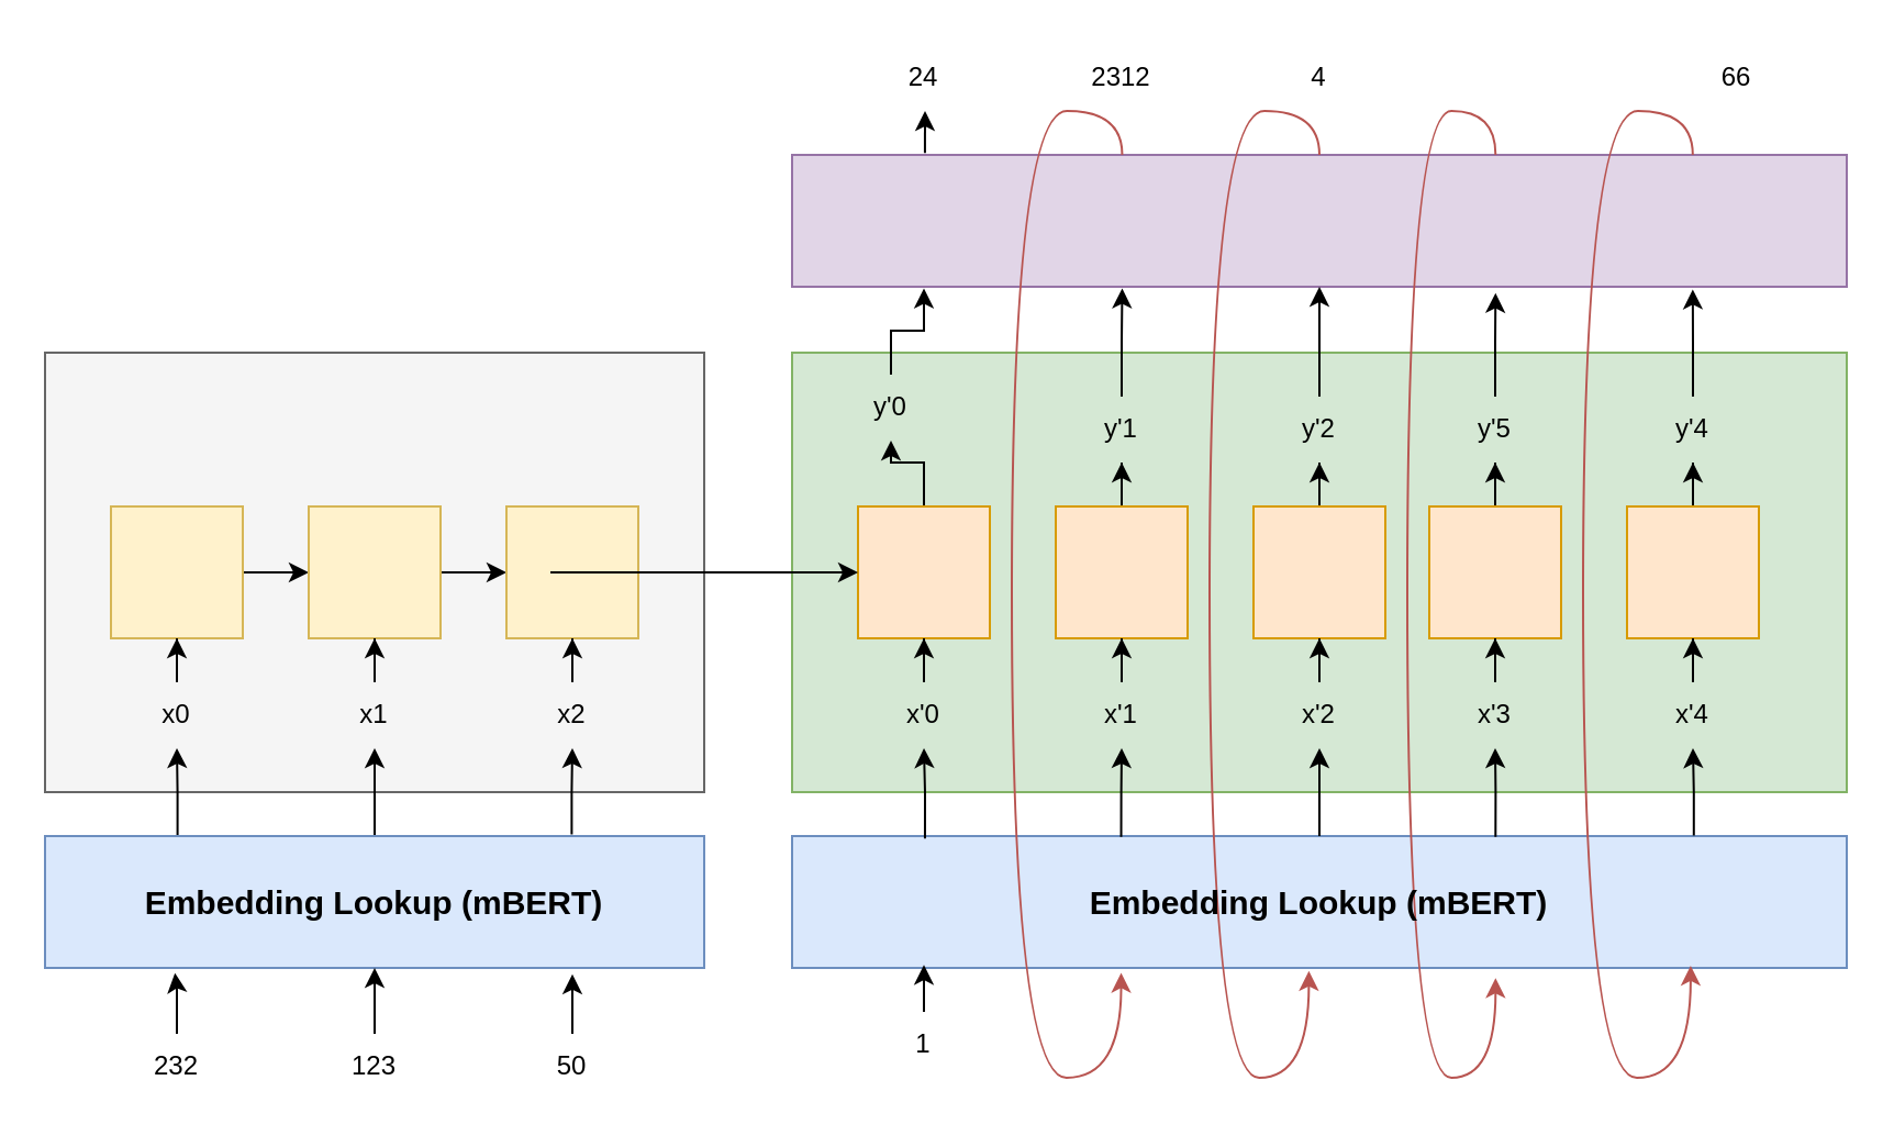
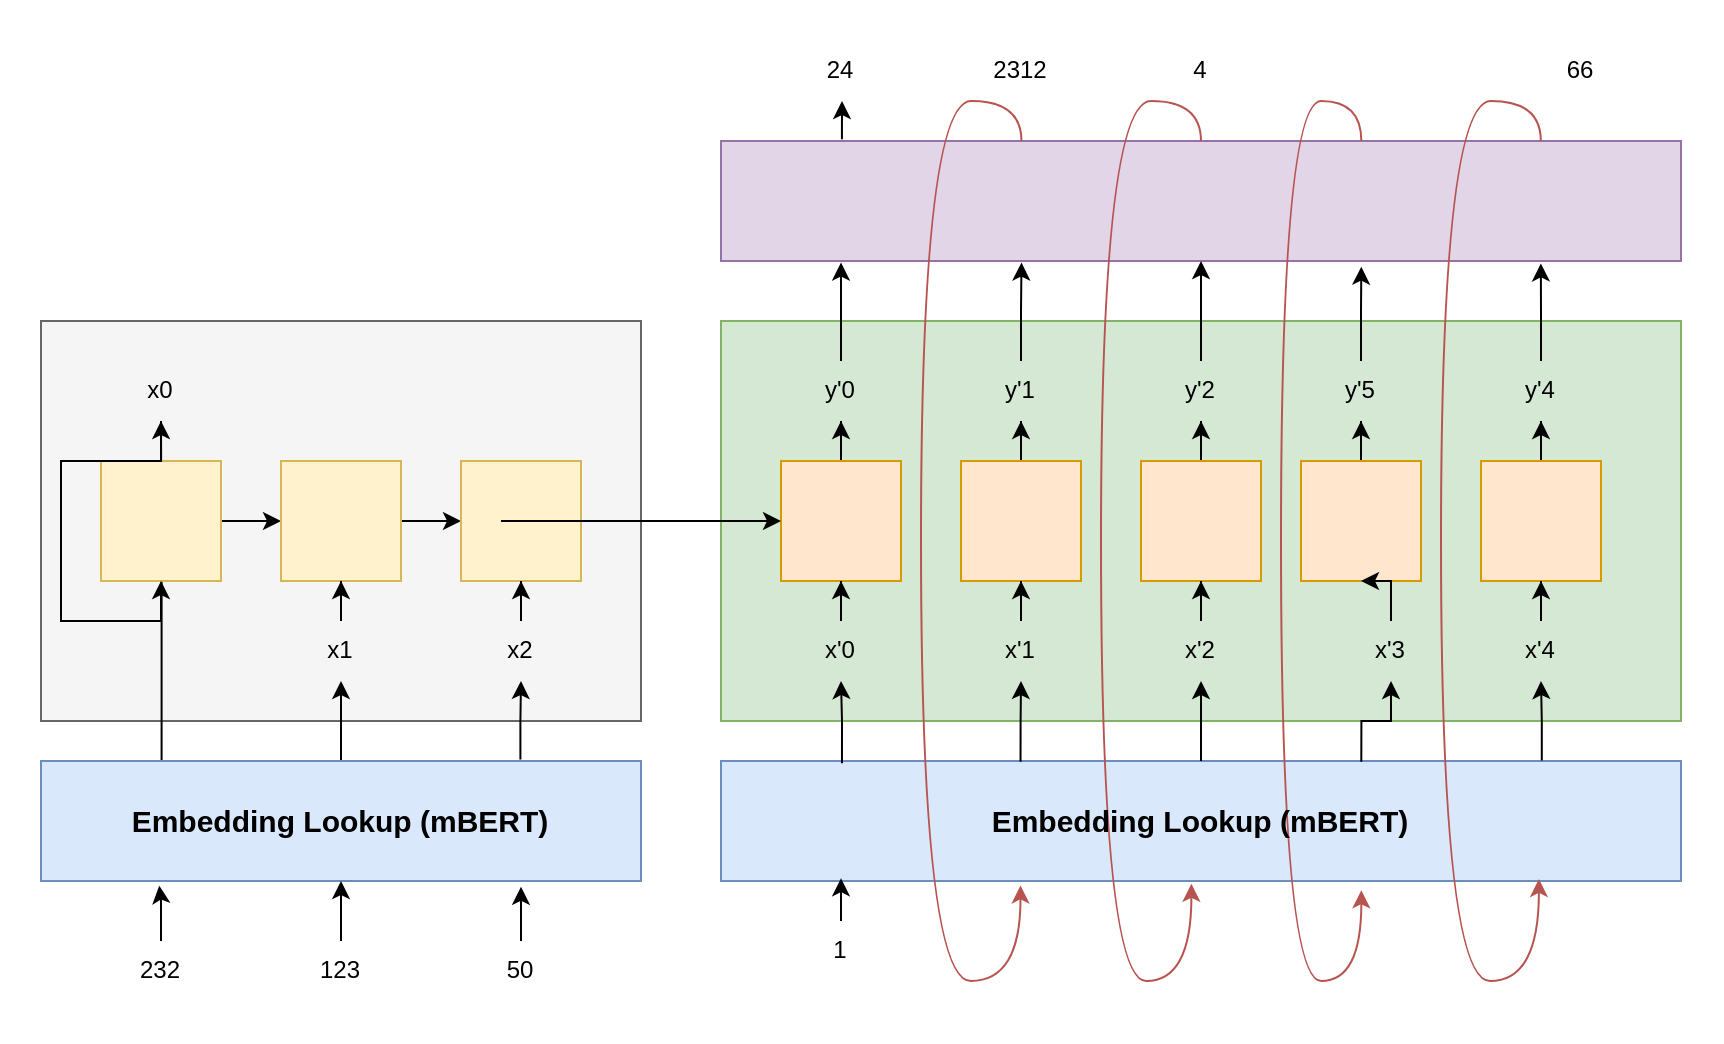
  <mxCell id="0" />
  <mxCell id="1" parent="0" />
  <mxCell id="2" value="" style="whiteSpace=wrap;html=1;fillColor=#f5f5f5;strokeColor=#666666;fontColor=#333333;" vertex="1" parent="1"><mxGeometry x="20" y="160" width="300" height="200" as="geometry" /></mxCell>
  <mxCell id="3" style="edgeStyle=orthogonalEdgeStyle;rounded=0;orthogonalLoop=1;jettySize=auto;html=1;exitX=0.201;exitY=0.036;exitDx=0;exitDy=0;exitPerimeter=0;" edge="1" parent="1" source="11" target="52"><mxGeometry relative="1" as="geometry" /></mxCell>
  <mxCell id="4" style="edgeStyle=orthogonalEdgeStyle;rounded=0;orthogonalLoop=1;jettySize=auto;html=1;exitX=0.5;exitY=0;exitDx=0;exitDy=0;" edge="1" parent="1" source="11" target="54"><mxGeometry relative="1" as="geometry" /></mxCell>
  <mxCell id="5" style="edgeStyle=orthogonalEdgeStyle;rounded=0;orthogonalLoop=1;jettySize=auto;html=1;exitX=0.799;exitY=-0.012;exitDx=0;exitDy=0;exitPerimeter=0;" edge="1" parent="1" source="11" target="56"><mxGeometry relative="1" as="geometry" /></mxCell>
  <mxCell id="6" style="edgeStyle=orthogonalEdgeStyle;rounded=0;orthogonalLoop=1;jettySize=auto;html=1;" edge="1" parent="1" source="7" target="9"><mxGeometry relative="1" as="geometry" /></mxCell>
  <mxCell id="7" value="" style="whiteSpace=wrap;html=1;fillColor=#fff2cc;strokeColor=#d6b656;" vertex="1" parent="1"><mxGeometry x="50" y="230" width="60" height="60" as="geometry" /></mxCell>
  <mxCell id="8" style="edgeStyle=orthogonalEdgeStyle;rounded=0;orthogonalLoop=1;jettySize=auto;html=1;entryX=0;entryY=0.5;entryDx=0;entryDy=0;" edge="1" parent="1" source="9" target="10"><mxGeometry relative="1" as="geometry" /></mxCell>
  <mxCell id="9" value="" style="whiteSpace=wrap;html=1;fillColor=#fff2cc;strokeColor=#d6b656;" vertex="1" parent="1"><mxGeometry x="140" y="230" width="60" height="60" as="geometry" /></mxCell>
  <mxCell id="10" value="" style="whiteSpace=wrap;html=1;fillColor=#fff2cc;strokeColor=#d6b656;" vertex="1" parent="1"><mxGeometry x="230" y="230" width="60" height="60" as="geometry" /></mxCell>
  <mxCell id="11" value="" style="rounded=0;whiteSpace=wrap;html=1;fillColor=#dae8fc;strokeColor=#6c8ebf;" vertex="1" parent="1"><mxGeometry x="20" y="380" width="300" height="60" as="geometry" /></mxCell>
  <mxCell id="12" value="" style="whiteSpace=wrap;html=1;fillColor=#d5e8d4;strokeColor=#82b366;" vertex="1" parent="1"><mxGeometry x="360" y="160" width="480" height="200" as="geometry" /></mxCell>
  <mxCell id="13" style="edgeStyle=orthogonalEdgeStyle;rounded=0;orthogonalLoop=1;jettySize=auto;html=1;" edge="1" parent="1" source="14" target="26"><mxGeometry relative="1" as="geometry" /></mxCell>
  <mxCell id="14" value="" style="whiteSpace=wrap;html=1;fillColor=#ffe6cc;strokeColor=#d79b00;" vertex="1" parent="1"><mxGeometry x="390" y="230" width="60" height="60" as="geometry" /></mxCell>
  <mxCell id="15" style="edgeStyle=orthogonalEdgeStyle;rounded=0;orthogonalLoop=1;jettySize=auto;html=1;entryX=0.5;entryY=1;entryDx=0;entryDy=0;" edge="1" parent="1" source="16" target="28"><mxGeometry relative="1" as="geometry" /></mxCell>
  <mxCell id="16" value="" style="whiteSpace=wrap;html=1;fillColor=#ffe6cc;strokeColor=#d79b00;" vertex="1" parent="1"><mxGeometry x="480" y="230" width="60" height="60" as="geometry" /></mxCell>
  <mxCell id="17" style="edgeStyle=orthogonalEdgeStyle;rounded=0;orthogonalLoop=1;jettySize=auto;html=1;" edge="1" parent="1" source="18" target="30"><mxGeometry relative="1" as="geometry" /></mxCell>
  <mxCell id="18" value="" style="whiteSpace=wrap;html=1;fillColor=#ffe6cc;strokeColor=#d79b00;" vertex="1" parent="1"><mxGeometry x="570" y="230" width="60" height="60" as="geometry" /></mxCell>
  <mxCell id="19" value="" style="rounded=0;whiteSpace=wrap;html=1;fillColor=#dae8fc;strokeColor=#6c8ebf;" vertex="1" parent="1"><mxGeometry x="360" y="380" width="480" height="60" as="geometry" /></mxCell>
  <mxCell id="20" style="edgeStyle=orthogonalEdgeStyle;rounded=0;orthogonalLoop=1;jettySize=auto;html=1;" edge="1" parent="1" source="21" target="32"><mxGeometry relative="1" as="geometry" /></mxCell>
  <mxCell id="21" value="" style="whiteSpace=wrap;html=1;fillColor=#ffe6cc;strokeColor=#d79b00;" vertex="1" parent="1"><mxGeometry x="650" y="230" width="60" height="60" as="geometry" /></mxCell>
  <mxCell id="22" style="edgeStyle=orthogonalEdgeStyle;rounded=0;orthogonalLoop=1;jettySize=auto;html=1;" edge="1" parent="1" source="23" target="34"><mxGeometry relative="1" as="geometry" /></mxCell>
  <mxCell id="23" value="" style="whiteSpace=wrap;html=1;fillColor=#ffe6cc;strokeColor=#d79b00;" vertex="1" parent="1"><mxGeometry x="740" y="230" width="60" height="60" as="geometry" /></mxCell>
  <mxCell id="24" value="" style="rounded=0;whiteSpace=wrap;html=1;fillColor=#e1d5e7;strokeColor=#9673a6;" vertex="1" parent="1"><mxGeometry x="360" y="70" width="480" height="60" as="geometry" /></mxCell>
  <mxCell id="25" style="edgeStyle=orthogonalEdgeStyle;rounded=0;orthogonalLoop=1;jettySize=auto;html=1;entryX=0.125;entryY=1.013;entryDx=0;entryDy=0;entryPerimeter=0;" edge="1" parent="1" source="26" target="24"><mxGeometry relative="1" as="geometry" /></mxCell>
- <mxCell id="26" value="y'0" style="text;html=1;strokeColor=none;fillColor=none;align=center;verticalAlign=middle;whiteSpace=wrap;rounded=0;" vertex="1" parent="1"><mxGeometry x="375" y="170" width="60" height="30" as="geometry" /></mxCell>
+ <mxCell id="26" value="y'0" style="text;html=1;strokeColor=none;fillColor=none;align=center;verticalAlign=middle;whiteSpace=wrap;rounded=0;" vertex="1" parent="1"><mxGeometry x="390" y="180" width="60" height="30" as="geometry" /></mxCell>
  <mxCell id="27" style="edgeStyle=orthogonalEdgeStyle;rounded=0;orthogonalLoop=1;jettySize=auto;html=1;entryX=0.313;entryY=1.013;entryDx=0;entryDy=0;entryPerimeter=0;" edge="1" parent="1" source="28" target="24"><mxGeometry relative="1" as="geometry" /></mxCell>
  <mxCell id="28" value="y'1" style="text;html=1;strokeColor=none;fillColor=none;align=center;verticalAlign=middle;whiteSpace=wrap;rounded=0;" vertex="1" parent="1"><mxGeometry x="480" y="180" width="60" height="30" as="geometry" /></mxCell>
  <mxCell id="29" style="edgeStyle=orthogonalEdgeStyle;rounded=0;orthogonalLoop=1;jettySize=auto;html=1;entryX=0.5;entryY=1;entryDx=0;entryDy=0;" edge="1" parent="1" source="30" target="24"><mxGeometry relative="1" as="geometry" /></mxCell>
  <mxCell id="30" value="y'2" style="text;html=1;strokeColor=none;fillColor=none;align=center;verticalAlign=middle;whiteSpace=wrap;rounded=0;" vertex="1" parent="1"><mxGeometry x="570" y="180" width="60" height="30" as="geometry" /></mxCell>
  <mxCell id="31" style="edgeStyle=orthogonalEdgeStyle;rounded=0;orthogonalLoop=1;jettySize=auto;html=1;entryX=0.667;entryY=1.047;entryDx=0;entryDy=0;entryPerimeter=0;" edge="1" parent="1" source="32" target="24"><mxGeometry relative="1" as="geometry" /></mxCell>
  <mxCell id="32" value="y'5" style="text;html=1;strokeColor=none;fillColor=none;align=center;verticalAlign=middle;whiteSpace=wrap;rounded=0;" vertex="1" parent="1"><mxGeometry x="650" y="180" width="60" height="30" as="geometry" /></mxCell>
  <mxCell id="33" style="edgeStyle=orthogonalEdgeStyle;rounded=0;orthogonalLoop=1;jettySize=auto;html=1;entryX=0.854;entryY=1.02;entryDx=0;entryDy=0;entryPerimeter=0;" edge="1" parent="1" source="34" target="24"><mxGeometry relative="1" as="geometry" /></mxCell>
  <mxCell id="34" value="y'4" style="text;html=1;strokeColor=none;fillColor=none;align=center;verticalAlign=middle;whiteSpace=wrap;rounded=0;" vertex="1" parent="1"><mxGeometry x="740" y="180" width="60" height="30" as="geometry" /></mxCell>
  <mxCell id="35" style="edgeStyle=orthogonalEdgeStyle;rounded=0;orthogonalLoop=1;jettySize=auto;html=1;exitX=0.126;exitY=0.018;exitDx=0;exitDy=0;exitPerimeter=0;" edge="1" parent="1" source="19" target="37"><mxGeometry relative="1" as="geometry" /></mxCell>
  <mxCell id="36" style="edgeStyle=orthogonalEdgeStyle;rounded=0;orthogonalLoop=1;jettySize=auto;html=1;entryX=0.5;entryY=1;entryDx=0;entryDy=0;" edge="1" parent="1" source="37" target="14"><mxGeometry relative="1" as="geometry" /></mxCell>
  <mxCell id="37" value="x'0" style="text;html=1;strokeColor=none;fillColor=none;align=center;verticalAlign=middle;whiteSpace=wrap;rounded=0;" vertex="1" parent="1"><mxGeometry x="390" y="310" width="60" height="30" as="geometry" /></mxCell>
  <mxCell id="38" style="edgeStyle=orthogonalEdgeStyle;rounded=0;orthogonalLoop=1;jettySize=auto;html=1;exitX=0.312;exitY=0.006;exitDx=0;exitDy=0;exitPerimeter=0;" edge="1" parent="1" source="19" target="40"><mxGeometry relative="1" as="geometry" /></mxCell>
  <mxCell id="39" style="edgeStyle=orthogonalEdgeStyle;rounded=0;orthogonalLoop=1;jettySize=auto;html=1;entryX=0.5;entryY=1;entryDx=0;entryDy=0;" edge="1" parent="1" source="40" target="16"><mxGeometry relative="1" as="geometry" /></mxCell>
  <mxCell id="40" value="x'1" style="text;html=1;strokeColor=none;fillColor=none;align=center;verticalAlign=middle;whiteSpace=wrap;rounded=0;" vertex="1" parent="1"><mxGeometry x="480" y="310" width="60" height="30" as="geometry" /></mxCell>
  <mxCell id="41" style="edgeStyle=orthogonalEdgeStyle;rounded=0;orthogonalLoop=1;jettySize=auto;html=1;exitX=0.5;exitY=0;exitDx=0;exitDy=0;" edge="1" parent="1" source="19" target="43"><mxGeometry relative="1" as="geometry" /></mxCell>
  <mxCell id="42" style="edgeStyle=orthogonalEdgeStyle;rounded=0;orthogonalLoop=1;jettySize=auto;html=1;entryX=0.5;entryY=1;entryDx=0;entryDy=0;" edge="1" parent="1" source="43" target="18"><mxGeometry relative="1" as="geometry" /></mxCell>
  <mxCell id="43" value="x'2" style="text;html=1;strokeColor=none;fillColor=none;align=center;verticalAlign=middle;whiteSpace=wrap;rounded=0;" vertex="1" parent="1"><mxGeometry x="570" y="310" width="60" height="30" as="geometry" /></mxCell>
  <mxCell id="44" style="edgeStyle=orthogonalEdgeStyle;rounded=0;orthogonalLoop=1;jettySize=auto;html=1;exitX=0.667;exitY=0.006;exitDx=0;exitDy=0;exitPerimeter=0;" edge="1" parent="1" source="19" target="46"><mxGeometry relative="1" as="geometry" /></mxCell>
  <mxCell id="45" style="edgeStyle=orthogonalEdgeStyle;rounded=0;orthogonalLoop=1;jettySize=auto;html=1;entryX=0.5;entryY=1;entryDx=0;entryDy=0;" edge="1" parent="1" source="46" target="21"><mxGeometry relative="1" as="geometry" /></mxCell>
- <mxCell id="46" value="x'3" style="text;html=1;strokeColor=none;fillColor=none;align=center;verticalAlign=middle;whiteSpace=wrap;rounded=0;" vertex="1" parent="1"><mxGeometry x="650" y="310" width="60" height="30" as="geometry" /></mxCell>
+ <mxCell id="46" value="x'3" style="text;html=1;strokeColor=none;fillColor=none;align=center;verticalAlign=middle;whiteSpace=wrap;rounded=0;" vertex="1" parent="1"><mxGeometry x="665" y="310" width="60" height="30" as="geometry" /></mxCell>
  <mxCell id="47" style="edgeStyle=orthogonalEdgeStyle;rounded=0;orthogonalLoop=1;jettySize=auto;html=1;exitX=0.855;exitY=-0.005;exitDx=0;exitDy=0;exitPerimeter=0;" edge="1" parent="1" source="19" target="49"><mxGeometry relative="1" as="geometry" /></mxCell>
  <mxCell id="48" style="edgeStyle=orthogonalEdgeStyle;rounded=0;orthogonalLoop=1;jettySize=auto;html=1;entryX=0.5;entryY=1;entryDx=0;entryDy=0;" edge="1" parent="1" source="49" target="23"><mxGeometry relative="1" as="geometry" /></mxCell>
  <mxCell id="49" value="x'4" style="text;html=1;strokeColor=none;fillColor=none;align=center;verticalAlign=middle;whiteSpace=wrap;rounded=0;" vertex="1" parent="1"><mxGeometry x="740" y="310" width="60" height="30" as="geometry" /></mxCell>
  <mxCell id="50" style="edgeStyle=orthogonalEdgeStyle;rounded=0;orthogonalLoop=1;jettySize=auto;html=1;entryX=0;entryY=0.5;entryDx=0;entryDy=0;" edge="1" parent="1"><mxGeometry relative="1" as="geometry"><mxPoint x="250" y="260" as="sourcePoint" /><mxPoint x="390" y="260" as="targetPoint" /></mxGeometry></mxCell>
  <mxCell id="51" style="edgeStyle=orthogonalEdgeStyle;rounded=0;orthogonalLoop=1;jettySize=auto;html=1;entryX=0.5;entryY=1;entryDx=0;entryDy=0;" edge="1" parent="1" source="52" target="7"><mxGeometry relative="1" as="geometry" /></mxCell>
- <mxCell id="52" value="x0" style="text;html=1;strokeColor=none;fillColor=none;align=center;verticalAlign=middle;whiteSpace=wrap;rounded=0;" vertex="1" parent="1"><mxGeometry x="50" y="310" width="60" height="30" as="geometry" /></mxCell>
+ <mxCell id="52" value="x0" style="text;html=1;strokeColor=none;fillColor=none;align=center;verticalAlign=middle;whiteSpace=wrap;rounded=0;" vertex="1" parent="1"><mxGeometry x="50" y="180" width="60" height="30" as="geometry" /></mxCell>
  <mxCell id="53" style="edgeStyle=orthogonalEdgeStyle;rounded=0;orthogonalLoop=1;jettySize=auto;html=1;entryX=0.5;entryY=1;entryDx=0;entryDy=0;" edge="1" parent="1" source="54" target="9"><mxGeometry relative="1" as="geometry" /></mxCell>
  <mxCell id="54" value="x1" style="text;html=1;strokeColor=none;fillColor=none;align=center;verticalAlign=middle;whiteSpace=wrap;rounded=0;" vertex="1" parent="1"><mxGeometry x="140" y="310" width="60" height="30" as="geometry" /></mxCell>
  <mxCell id="55" style="edgeStyle=orthogonalEdgeStyle;rounded=0;orthogonalLoop=1;jettySize=auto;html=1;entryX=0.5;entryY=1;entryDx=0;entryDy=0;" edge="1" parent="1" source="56" target="10"><mxGeometry relative="1" as="geometry" /></mxCell>
  <mxCell id="56" value="x2" style="text;html=1;strokeColor=none;fillColor=none;align=center;verticalAlign=middle;whiteSpace=wrap;rounded=0;" vertex="1" parent="1"><mxGeometry x="230" y="310" width="60" height="30" as="geometry" /></mxCell>
  <mxCell id="57" style="edgeStyle=orthogonalEdgeStyle;rounded=0;orthogonalLoop=1;jettySize=auto;html=1;exitX=0.126;exitY=-0.015;exitDx=0;exitDy=0;exitPerimeter=0;" edge="1" parent="1" source="24" target="58"><mxGeometry relative="1" as="geometry" /></mxCell>
  <mxCell id="58" value="24" style="text;html=1;strokeColor=none;fillColor=none;align=center;verticalAlign=middle;whiteSpace=wrap;rounded=0;" vertex="1" parent="1"><mxGeometry x="390" y="20" width="60" height="30" as="geometry" /></mxCell>
  <mxCell id="59" style="edgeStyle=orthogonalEdgeStyle;rounded=0;orthogonalLoop=1;jettySize=auto;html=1;exitX=0.313;exitY=0;exitDx=0;exitDy=0;exitPerimeter=0;entryX=0.312;entryY=1.037;entryDx=0;entryDy=0;entryPerimeter=0;curved=1;fillColor=#f8cecc;strokeColor=#b85450;" edge="1" parent="1" source="24" target="19"><mxGeometry relative="1" as="geometry"><Array as="points"><mxPoint x="510" y="50" /><mxPoint x="460" y="50" /><mxPoint x="460" y="490" /><mxPoint x="510" y="490" /></Array></mxGeometry></mxCell>
  <mxCell id="60" value="2312" style="text;html=1;strokeColor=none;fillColor=none;align=center;verticalAlign=middle;whiteSpace=wrap;rounded=0;" vertex="1" parent="1"><mxGeometry x="480" y="20" width="60" height="30" as="geometry" /></mxCell>
  <mxCell id="61" style="edgeStyle=orthogonalEdgeStyle;rounded=0;orthogonalLoop=1;jettySize=auto;html=1;exitX=0.5;exitY=0;exitDx=0;exitDy=0;entryX=0.49;entryY=1.023;entryDx=0;entryDy=0;entryPerimeter=0;curved=1;fillColor=#f8cecc;strokeColor=#b85450;" edge="1" parent="1" source="24" target="19"><mxGeometry relative="1" as="geometry"><Array as="points"><mxPoint x="600" y="50" /><mxPoint x="550" y="50" /><mxPoint x="550" y="490" /><mxPoint x="595" y="490" /></Array></mxGeometry></mxCell>
  <mxCell id="62" value="4" style="text;html=1;strokeColor=none;fillColor=none;align=center;verticalAlign=middle;whiteSpace=wrap;rounded=0;" vertex="1" parent="1"><mxGeometry x="570" y="20" width="60" height="30" as="geometry" /></mxCell>
  <mxCell id="63" style="edgeStyle=orthogonalEdgeStyle;rounded=0;orthogonalLoop=1;jettySize=auto;html=1;exitX=0.667;exitY=0;exitDx=0;exitDy=0;exitPerimeter=0;entryX=0.667;entryY=1.077;entryDx=0;entryDy=0;entryPerimeter=0;curved=1;fillColor=#f8cecc;strokeColor=#b85450;" edge="1" parent="1" source="24" target="19"><mxGeometry relative="1" as="geometry"><Array as="points"><mxPoint x="680" y="50" /><mxPoint x="640" y="50" /><mxPoint x="640" y="490" /><mxPoint x="680" y="490" /></Array></mxGeometry></mxCell>
  <mxCell id="64" style="edgeStyle=orthogonalEdgeStyle;rounded=0;orthogonalLoop=1;jettySize=auto;html=1;exitX=0.854;exitY=0;exitDx=0;exitDy=0;exitPerimeter=0;curved=1;entryX=0.852;entryY=0.983;entryDx=0;entryDy=0;entryPerimeter=0;fillColor=#f8cecc;strokeColor=#b85450;" edge="1" parent="1" source="24" target="19"><mxGeometry relative="1" as="geometry"><mxPoint x="770" y="450" as="targetPoint" /><Array as="points"><mxPoint x="770" y="50" /><mxPoint x="720" y="50" /><mxPoint x="720" y="490" /><mxPoint x="769" y="490" /></Array></mxGeometry></mxCell>
  <mxCell id="65" value="66" style="text;html=1;strokeColor=none;fillColor=none;align=center;verticalAlign=middle;whiteSpace=wrap;rounded=0;" vertex="1" parent="1"><mxGeometry x="760" y="20" width="60" height="30" as="geometry" /></mxCell>
  <mxCell id="66" value="&lt;font style=&quot;font-size: 15px;&quot;&gt;&lt;b&gt;Embedding Lookup (mBERT)&lt;/b&gt;&lt;/font&gt;" style="text;html=1;strokeColor=none;fillColor=none;align=center;verticalAlign=middle;whiteSpace=wrap;rounded=0;" vertex="1" parent="1"><mxGeometry x="55" y="395" width="230" height="30" as="geometry" /></mxCell>
  <mxCell id="67" style="edgeStyle=orthogonalEdgeStyle;rounded=0;orthogonalLoop=1;jettySize=auto;html=1;entryX=0.197;entryY=1.039;entryDx=0;entryDy=0;entryPerimeter=0;" edge="1" parent="1" source="68" target="11"><mxGeometry relative="1" as="geometry" /></mxCell>
  <mxCell id="68" value="232" style="text;html=1;strokeColor=none;fillColor=none;align=center;verticalAlign=middle;whiteSpace=wrap;rounded=0;" vertex="1" parent="1"><mxGeometry x="50" y="470" width="60" height="30" as="geometry" /></mxCell>
  <mxCell id="69" style="edgeStyle=orthogonalEdgeStyle;rounded=0;orthogonalLoop=1;jettySize=auto;html=1;entryX=0.5;entryY=1;entryDx=0;entryDy=0;" edge="1" parent="1" source="70" target="11"><mxGeometry relative="1" as="geometry" /></mxCell>
  <mxCell id="70" value="123" style="text;html=1;strokeColor=none;fillColor=none;align=center;verticalAlign=middle;whiteSpace=wrap;rounded=0;" vertex="1" parent="1"><mxGeometry x="140" y="470" width="60" height="30" as="geometry" /></mxCell>
  <mxCell id="71" style="edgeStyle=orthogonalEdgeStyle;rounded=0;orthogonalLoop=1;jettySize=auto;html=1;entryX=0.8;entryY=1.048;entryDx=0;entryDy=0;entryPerimeter=0;" edge="1" parent="1" source="72" target="11"><mxGeometry relative="1" as="geometry" /></mxCell>
  <mxCell id="72" value="50" style="text;html=1;strokeColor=none;fillColor=none;align=center;verticalAlign=middle;whiteSpace=wrap;rounded=0;" vertex="1" parent="1"><mxGeometry x="230" y="470" width="60" height="30" as="geometry" /></mxCell>
  <mxCell id="73" style="edgeStyle=orthogonalEdgeStyle;rounded=0;orthogonalLoop=1;jettySize=auto;html=1;entryX=0.125;entryY=0.977;entryDx=0;entryDy=0;entryPerimeter=0;" edge="1" parent="1" source="74" target="19"><mxGeometry relative="1" as="geometry" /></mxCell>
  <mxCell id="74" value="1" style="text;html=1;strokeColor=none;fillColor=none;align=center;verticalAlign=middle;whiteSpace=wrap;rounded=0;" vertex="1" parent="1"><mxGeometry x="390" y="460" width="60" height="30" as="geometry" /></mxCell>
  <mxCell id="75" value="&lt;font style=&quot;font-size: 15px;&quot;&gt;&lt;b&gt;Embedding Lookup (mBERT)&lt;/b&gt;&lt;/font&gt;" style="text;html=1;strokeColor=none;fillColor=none;align=center;verticalAlign=middle;whiteSpace=wrap;rounded=0;" vertex="1" parent="1"><mxGeometry x="490" y="395" width="220" height="30" as="geometry" /></mxCell>
